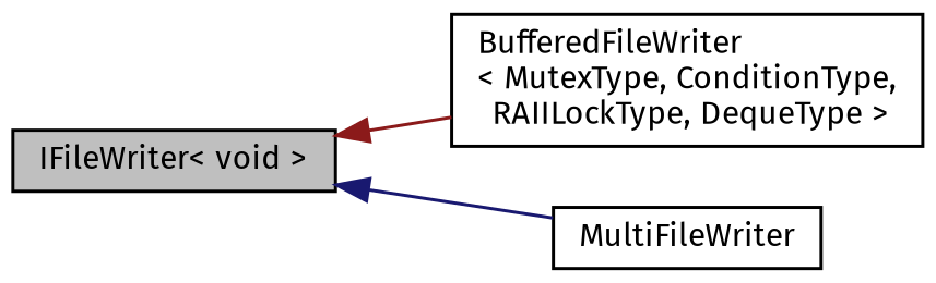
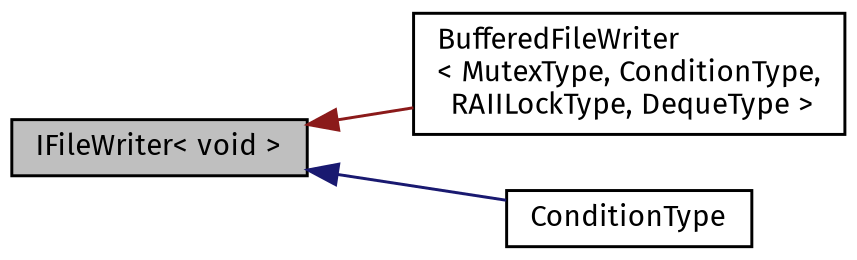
  digraph {
    rankdir=LR
    fontname="Fira Sans"
    node [color=black fillcolor=white fontname="Fira Sans" fontsize=10 shape=record style=filled]
    edge [dir=back fontname="Fira Sans" fontsize=10 labelfontname=Helvetica labelfontsize=10 style=solid]
    n1 [fillcolor=grey75 fontcolor=black height=0.2 label="IFileWriter\< void \>" width=0.4]
    n2 [height=0.2 label="BufferedFileWriter\l\< MutexType, ConditionType,\l RAIILockType, DequeType \>" width=0.4]
-   n3 [height=0.2 label=MultiFileWriter width=0.4]
+   n3 [height=0.2 label=ConditionType width=0.4]
    n1 -> n2 [color=firebrick4]
    n1 -> n3 [color=midnightblue]
  }
